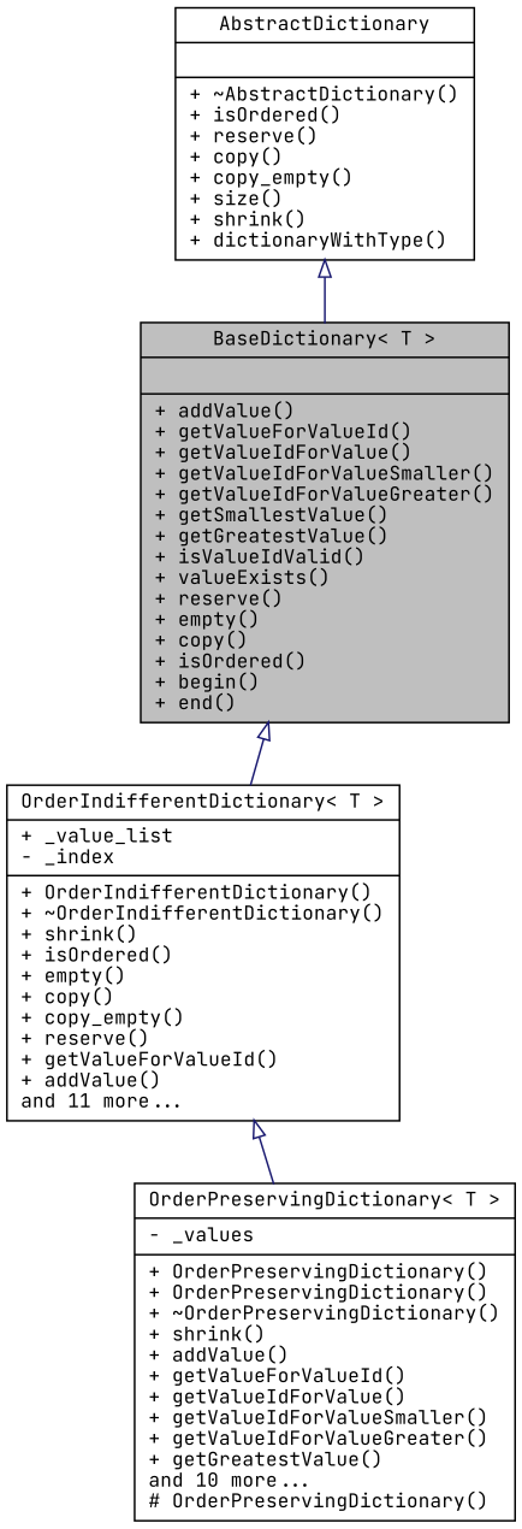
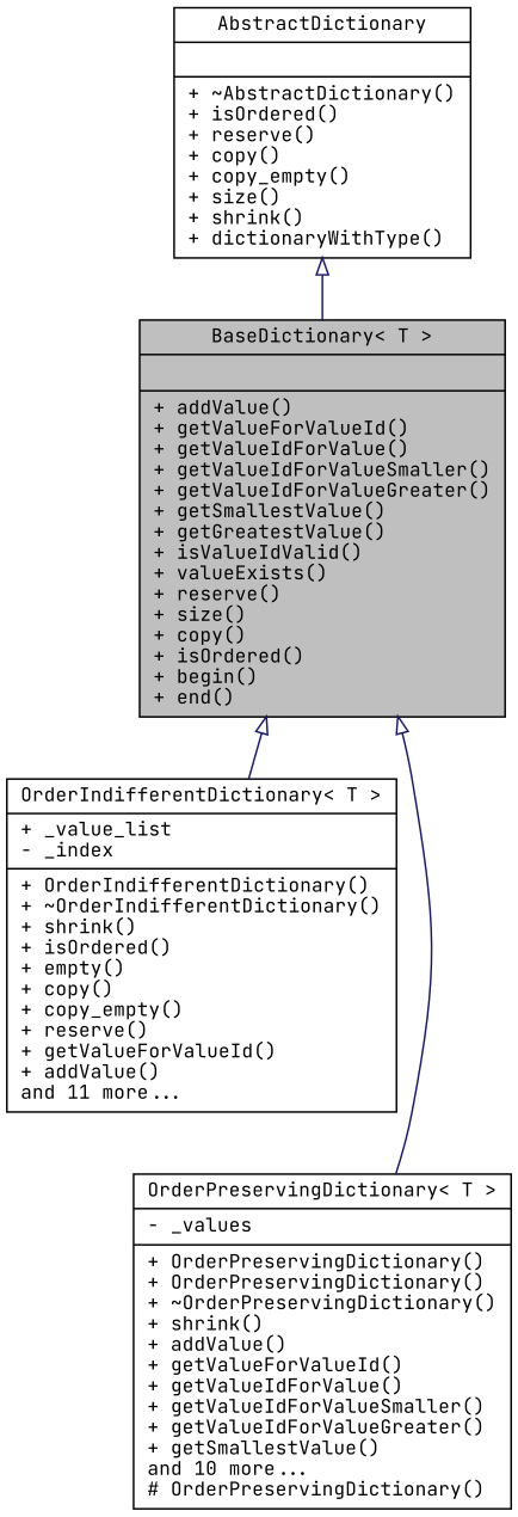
  digraph {
    fontname="JetBrains Mono"
    node [color=black fillcolor=white fontname="JetBrains Mono" fontsize=11 shape=record style=filled]
    edge [arrowtail=onormal color=midnightblue dir=back fontname="JetBrains Mono" fontsize=11 labelfontname=Helvetica labelfontsize=11 style=solid]
-   n1 [fillcolor=grey75 fontcolor=black height=0.2 label="{BaseDictionary\< T \>\n||+ addValue()\l+ getValueForValueId()\l+ getValueIdForValue()\l+ getValueIdForValueSmaller()\l+ getValueIdForValueGreater()\l+ getSmallestValue()\l+ getGreatestValue()\l+ isValueIdValid()\l+ valueExists()\l+ reserve()\l+ empty()\l+ copy()\l+ isOrdered()\l+ begin()\l+ end()\l}" width=0.4]
+   n1 [fillcolor=grey75 fontcolor=black height=0.2 label="{BaseDictionary\< T \>\n||+ addValue()\l+ getValueForValueId()\l+ getValueIdForValue()\l+ getValueIdForValueSmaller()\l+ getValueIdForValueGreater()\l+ getSmallestValue()\l+ getGreatestValue()\l+ isValueIdValid()\l+ valueExists()\l+ reserve()\l+ size()\l+ copy()\l+ isOrdered()\l+ begin()\l+ end()\l}" width=0.4]
    n2 [height=0.2 label="{OrderIndifferentDictionary\< T \>\n|+ _value_list\l- _index\l|+ OrderIndifferentDictionary()\l+ ~OrderIndifferentDictionary()\l+ shrink()\l+ isOrdered()\l+ empty()\l+ copy()\l+ copy_empty()\l+ reserve()\l+ getValueForValueId()\l+ addValue()\land 11 more...\l}" width=0.4]
-   n3 [height=0.2 label="{OrderPreservingDictionary\< T \>\n|- _values\l|+ OrderPreservingDictionary()\l+ OrderPreservingDictionary()\l+ ~OrderPreservingDictionary()\l+ shrink()\l+ addValue()\l+ getValueForValueId()\l+ getValueIdForValue()\l+ getValueIdForValueSmaller()\l+ getValueIdForValueGreater()\l+ getGreatestValue()\land 10 more...\l# OrderPreservingDictionary()\l}" width=0.4]
+   n3 [height=0.2 label="{OrderPreservingDictionary\< T \>\n|- _values\l|+ OrderPreservingDictionary()\l+ OrderPreservingDictionary()\l+ ~OrderPreservingDictionary()\l+ shrink()\l+ addValue()\l+ getValueForValueId()\l+ getValueIdForValue()\l+ getValueIdForValueSmaller()\l+ getValueIdForValueGreater()\l+ getSmallestValue()\land 10 more...\l# OrderPreservingDictionary()\l}" width=0.4]
    n4 [height=0.2 label="{AbstractDictionary\n||+ ~AbstractDictionary()\l+ isOrdered()\l+ reserve()\l+ copy()\l+ copy_empty()\l+ size()\l+ shrink()\l+ dictionaryWithType()\l}" width=0.4]
    n1 -> n2
-   n2 -> n3
+   n1 -> n3
    n4 -> n1
  }
